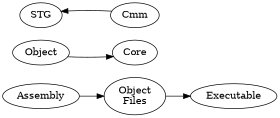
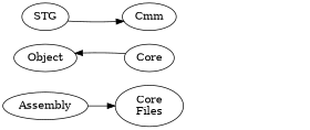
  digraph {
    rankdir=LR
-   n1 [label="Object\nFiles"]
-   Executable
+   n1 [label="Core\nFiles"]
    n3 [label=Object]
    Core
    STG
    Cmm
    Assembly
-   n1 -> Executable
-   n3 -> Core
-   Cmm -> STG
+   Core -> n3
+   STG -> Cmm
    Assembly -> n1
  }
